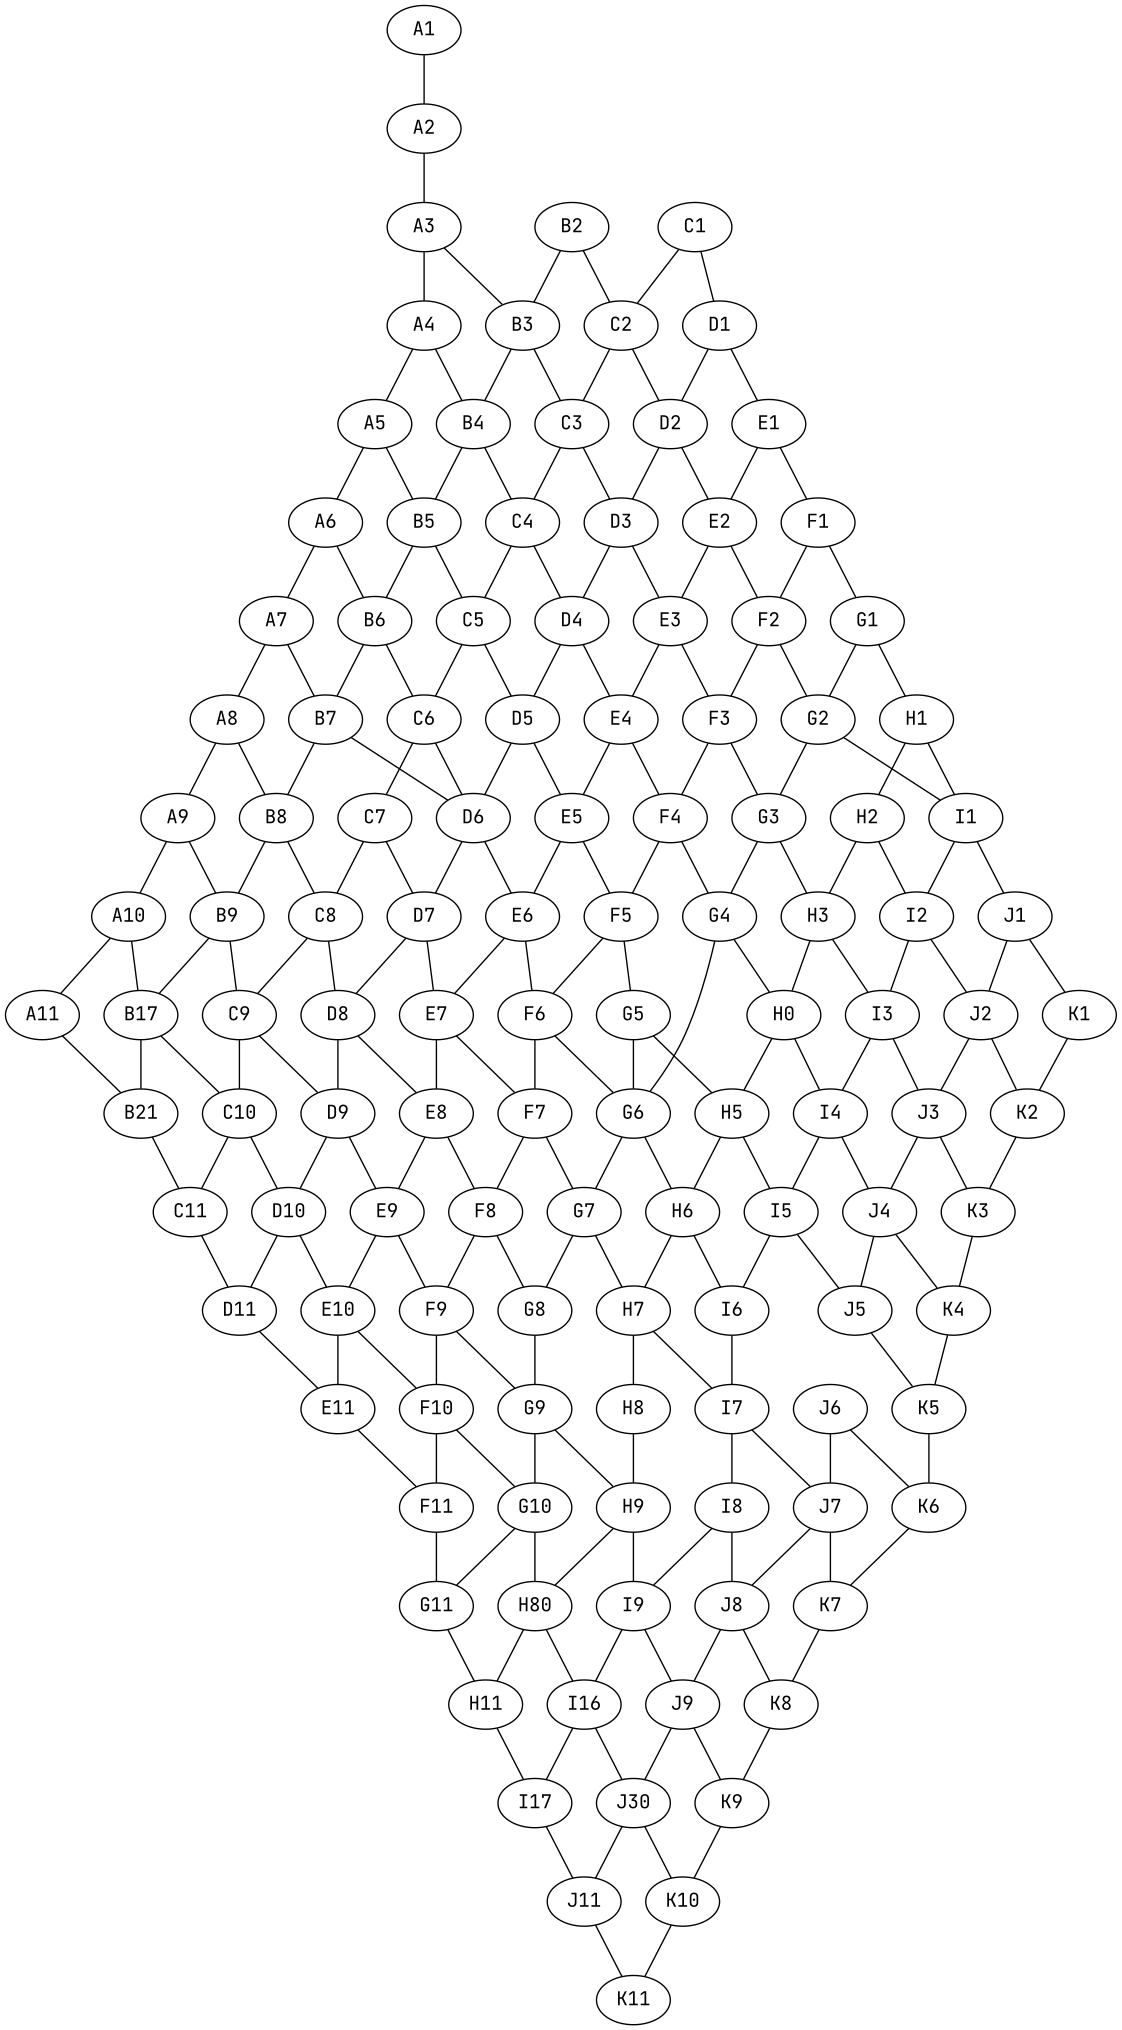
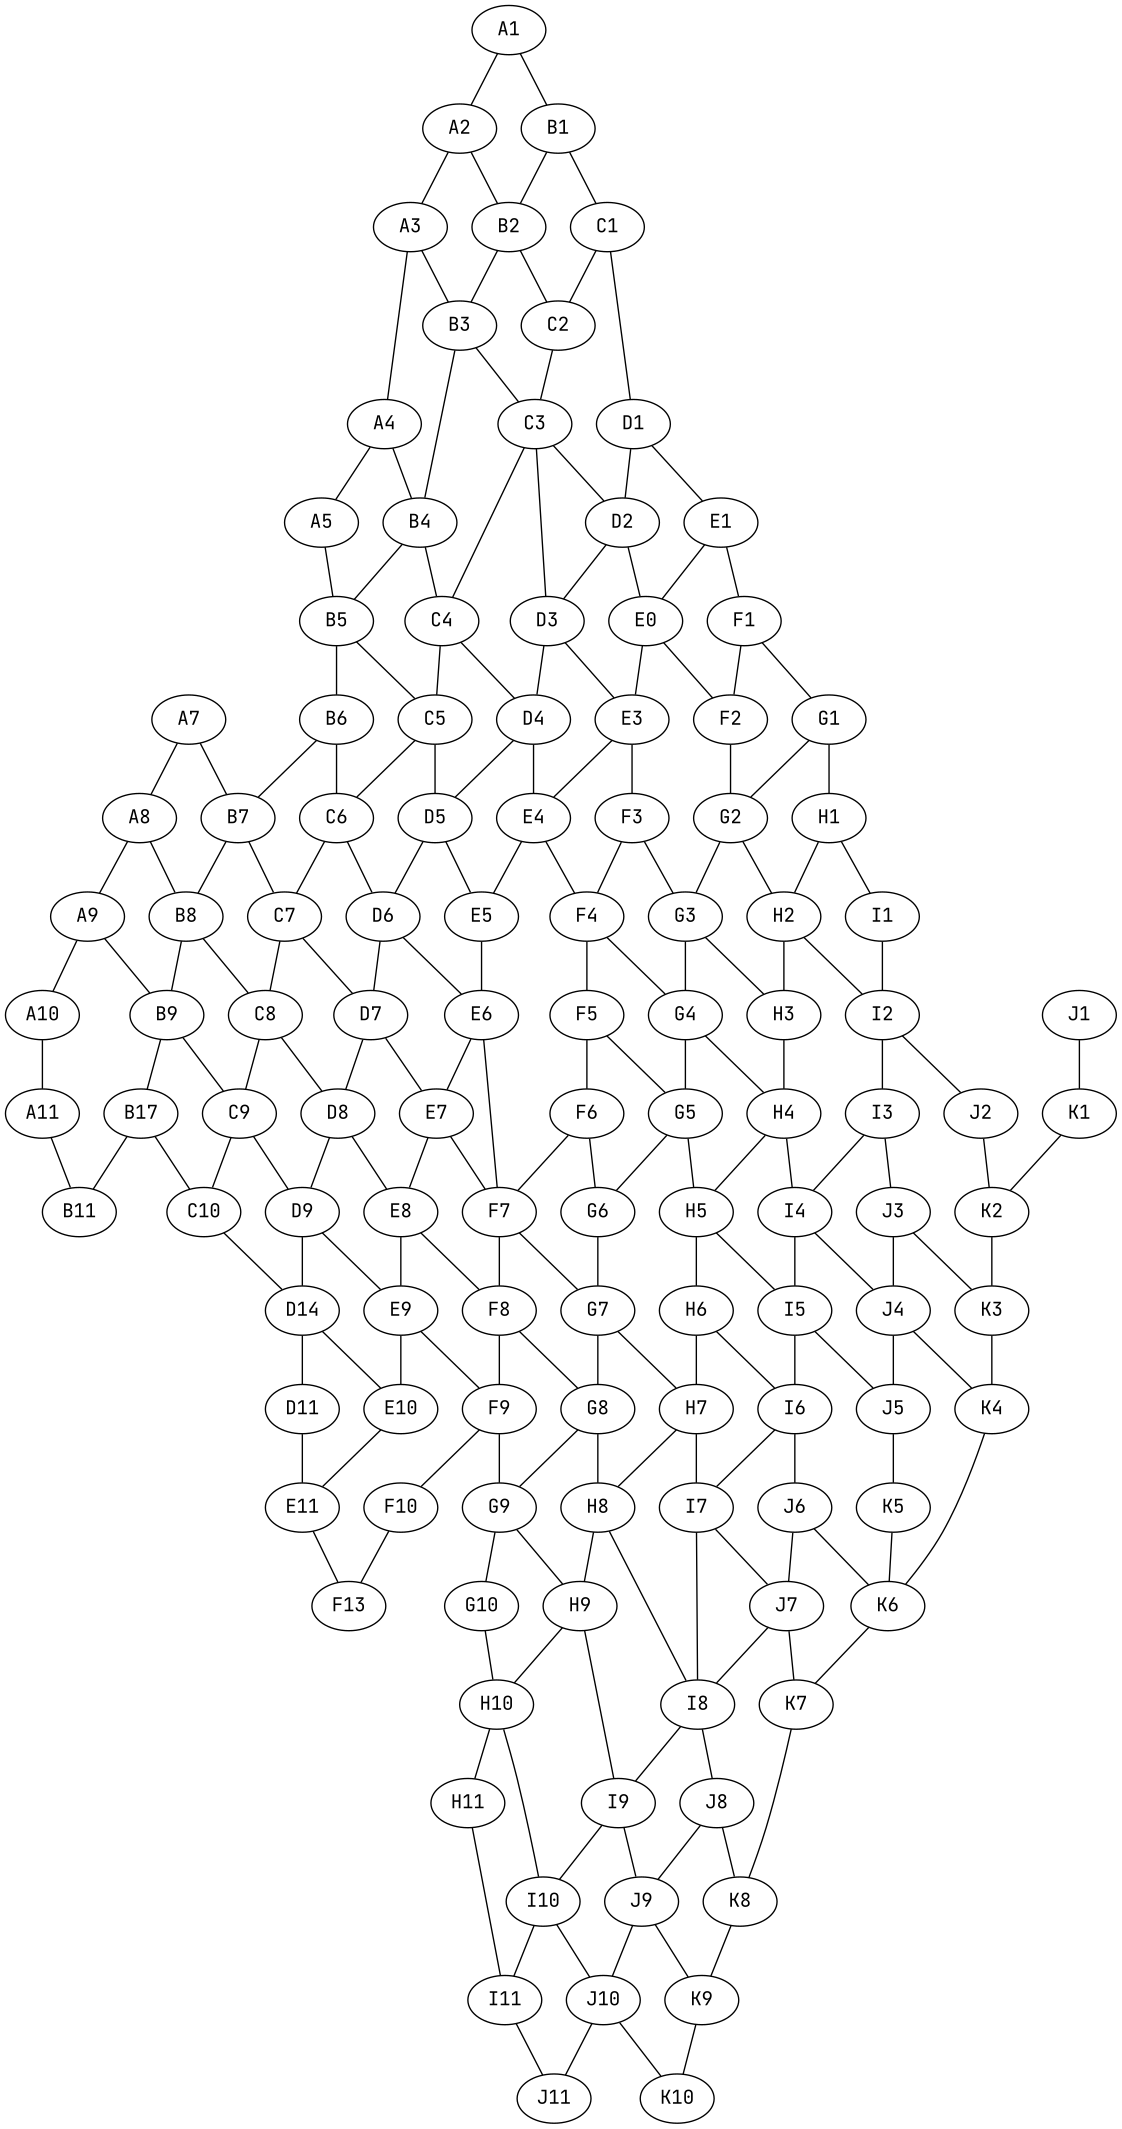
  graph {
    fontname="JetBrains Mono"
    node [fontname="JetBrains Mono"]
    edge [fontname="JetBrains Mono"]
    A2
    A3
    B2
    A4
    B3
    C2
    A5
    B4
    C3
-   A6
    B5
    C4
    A7
    B6
    C5
    A8
    B7
    C6
    A9
    B8
    C7
    A10
    B9
    C8
    A11
    n26 [label=B17]
    C9
-   B11 [label=B21]
+   B11
    C10
-   C11
    D2
    D3
    D4
    D5
    D6
    D7
    D8
    D9
-   D10
+   D10 [label=D14]
    D11
-   E2
+   E2 [label=E0]
    E3
    E4
    E5
    E6
    E7
    E8
    E9
    E10
    E11
    F2
    F3
    F4
    F5
    F6
    F7
    F8
    F9
    F10
-   F11
+   F11 [label=F13]
    G2
    G3
    G4
    G5
    G6
    G7
    G8
    G9
    G10
-   G11
    H2
    H3
-   H4 [label=H0]
+   H4
    H5
    H6
    H7
    H8
    H9
-   H10 [label=H80]
+   H10
    H11
    I2
    I3
    I4
    I5
    I6
    I7
    I8
    I9
-   I10 [label=I16]
-   I11 [label=I17]
+   I10
+   I11
    J2
    J3
    J4
    J5
    J6
    J7
    J8
    J9
-   J10 [label=J30]
+   J10
    J11
    K2
    K3
    K4
    K5
    K6
    K7
    K8
    K9
    K10
-   K11
    A1
+   B1
    C1
    D1
    E1
    F1
    G1
    H1
    I1
    J1
    K1
    A2 -- A3
+   A2 -- B2
    A3 -- A4
    A3 -- B3
    B2 -- B3
    B2 -- C2
    A4 -- A5
    A4 -- B4
    B3 -- B4
    B3 -- C3
    C2 -- C3
-   C2 -- D2
-   A5 -- A6
+   C3 -- D2
    A5 -- B5
    B4 -- B5
    B4 -- C4
    C3 -- C4
    C3 -- D3
-   A6 -- A7
-   A6 -- B6
    B5 -- B6
    B5 -- C5
    C4 -- C5
    C4 -- D4
    A7 -- A8
    A7 -- B7
    B6 -- B7
    B6 -- C6
    C5 -- C6
    C5 -- D5
    A8 -- A9
    A8 -- B8
    B7 -- B8
-   B7 -- D6
+   B7 -- C7
    C6 -- C7
    C6 -- D6
    A9 -- A10
    A9 -- B9
    B8 -- B9
    B8 -- C8
    C7 -- C8
    C7 -- D7
    A10 -- A11
-   A10 -- n26
    B9 -- n26
    B9 -- C9
    C8 -- C9
    C8 -- D8
    A11 -- B11
    n26 -- B11
    n26 -- C10
    C9 -- C10
    C9 -- D9
-   B11 -- C11
-   C10 -- C11
    C10 -- D10
-   C11 -- D11
    D2 -- D3
    D2 -- E2
    D3 -- D4
    D3 -- E3
    D4 -- D5
    D4 -- E4
    D5 -- D6
    D5 -- E5
    D6 -- D7
    D6 -- E6
    D7 -- D8
    D7 -- E7
    D8 -- D9
    D8 -- E8
    D9 -- D10
    D9 -- E9
    D10 -- D11
    D10 -- E10
    D11 -- E11
    E2 -- E3
    E2 -- F2
    E3 -- E4
    E3 -- F3
    E4 -- E5
    E4 -- F4
    E5 -- E6
-   E5 -- F5
    E6 -- E7
-   E6 -- F6
+   E6 -- F7
    E7 -- E8
    E7 -- F7
    E8 -- E9
    E8 -- F8
    E9 -- E10
    E9 -- F9
    E10 -- E11
-   E10 -- F10
    E11 -- F11
-   F2 -- F3
    F2 -- G2
    F3 -- F4
    F3 -- G3
    F4 -- F5
    F4 -- G4
    F5 -- F6
    F5 -- G5
    F6 -- F7
    F6 -- G6
    F7 -- F8
    F7 -- G7
    F8 -- F9
    F8 -- G8
    F9 -- F10
    F9 -- G9
    F10 -- F11
-   F10 -- G10
-   F11 -- G11
    G2 -- G3
-   G2 -- I1
+   G2 -- H2
    G3 -- G4
    G3 -- H3
-   G4 -- G6
+   G4 -- G5
    G4 -- H4
    G5 -- G6
    G5 -- H5
    G6 -- G7
-   G6 -- H6
    G7 -- G8
    G7 -- H7
    G8 -- G9
+   G8 -- H8
    G9 -- G10
    G9 -- H9
-   G10 -- G11
    G10 -- H10
-   G11 -- H11
    H2 -- H3
    H2 -- I2
    H3 -- H4
-   H3 -- I3
    H4 -- H5
    H4 -- I4
    H5 -- H6
    H5 -- I5
    H6 -- H7
    H6 -- I6
    H7 -- H8
    H7 -- I7
    H8 -- H9
+   H8 -- I8
    H9 -- H10
    H9 -- I9
    H10 -- H11
    H10 -- I10
    H11 -- I11
    I2 -- I3
    I2 -- J2
    I3 -- I4
    I3 -- J3
    I4 -- I5
    I4 -- J4
    I5 -- I6
    I5 -- J5
    I6 -- I7
+   I6 -- J6
    I7 -- I8
    I7 -- J7
    I8 -- I9
    I8 -- J8
    I9 -- I10
    I9 -- J9
    I10 -- I11
    I10 -- J10
    I11 -- J11
-   J2 -- J3
    J2 -- K2
    J3 -- J4
    J3 -- K3
    J4 -- J5
    J4 -- K4
    J5 -- K5
    J6 -- J7
    J6 -- K6
-   J7 -- J8
+   J7 -- I8
    J7 -- K7
    J8 -- J9
    J8 -- K8
    J9 -- J10
    J9 -- K9
    J10 -- J11
    J10 -- K10
-   J11 -- K11
    K2 -- K3
    K3 -- K4
-   K4 -- K5
+   K4 -- K6
    K5 -- K6
    K6 -- K7
    K7 -- K8
    K8 -- K9
    K9 -- K10
-   K10 -- K11
    A1 -- A2
+   A1 -- B1
+   B1 -- B2
+   B1 -- C1
    C1 -- C2
    C1 -- D1
    D1 -- D2
    D1 -- E1
    E1 -- E2
    E1 -- F1
    F1 -- F2
    F1 -- G1
    G1 -- G2
    G1 -- H1
    H1 -- H2
    H1 -- I1
    I1 -- I2
-   I1 -- J1
-   J1 -- J2
    J1 -- K1
    K1 -- K2
  }
